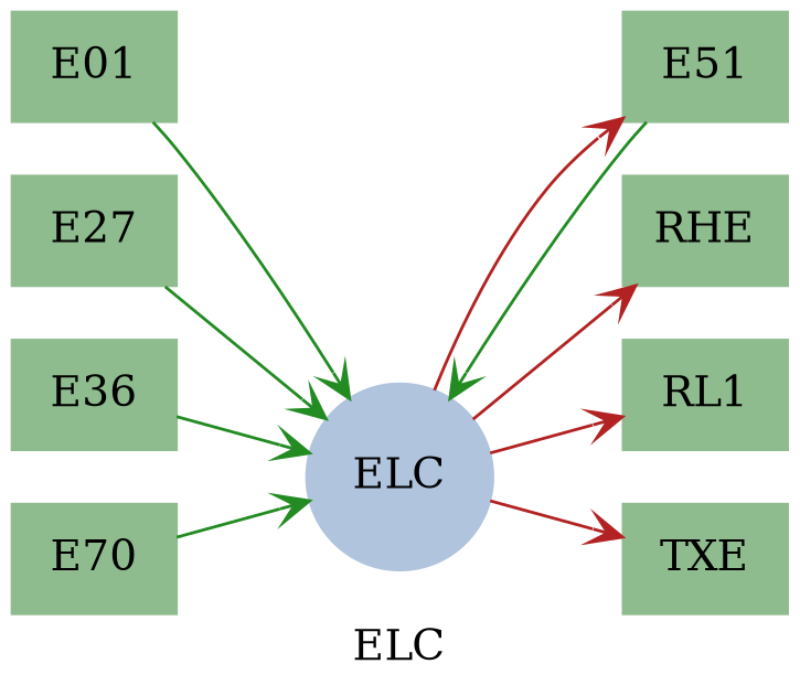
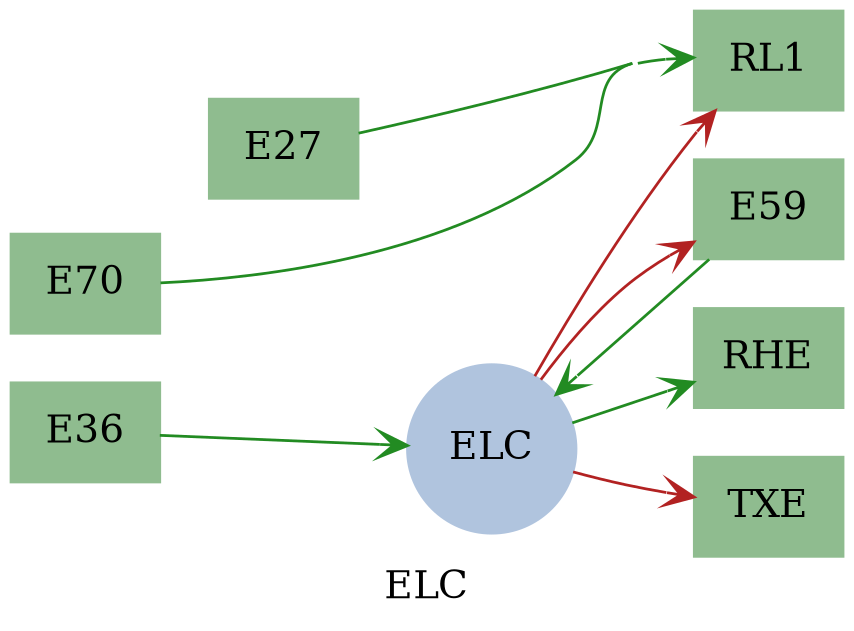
  strict digraph {
    color=black
    compound=True
    concentrate=True
    label=ELC
    rankdir=LR
    splines=True
    node [color=darkseagreen shape=box style=filled]
    edge [arrowhead=vee color=forestgreen fontsize=8 labelfloat=false weight=0.5]
-   E01
    n2 [label=E27]
    n3 [label=E36]
-   E51
+   E51 [label=E59]
    E70
    RHE
    RL1
    TXE
    ELC [color=lightsteelblue shape=circle]
    subgraph sub_1 {
-     E01
      n2
      n3
      E51
      E70
      RHE
      RL1
      TXE
    }
    subgraph sub_2 {
      ELC
    }
    subgraph sub_3 {
-     E01
      n2
      n3
      E51
      E70
      ELC
    }
    subgraph sub_4 {
      E51
      RHE
      RL1
      TXE
      ELC
    }
-   E01 -> ELC [label="   "]
-   n2 -> ELC [label="   "]
+   n2 -> RL1 [label="   "]
    n3 -> ELC [label="   "]
    E51 -> ELC [label="   "]
-   E70 -> ELC [label="   "]
+   E70 -> RL1 [label="   "]
    ELC -> E51 [color=firebrick label="   "]
-   ELC -> RHE [color=firebrick label="   "]
+   ELC -> RHE [label="   "]
    ELC -> RL1 [color=firebrick label="   "]
    ELC -> TXE [color=firebrick label="   "]
  }
